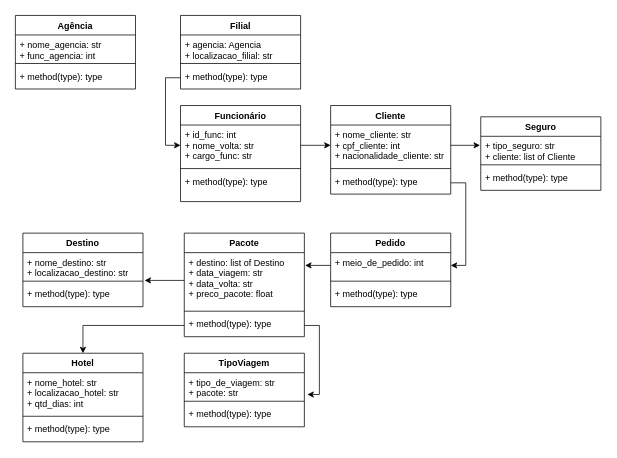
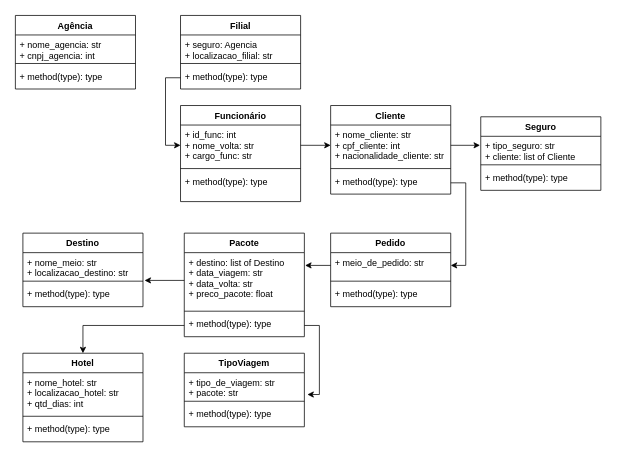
  <mxCell id="0" />
  <mxCell id="1" parent="0" />
  <mxCell id="2" value="Agência" style="swimlane;fontStyle=1;align=center;verticalAlign=top;childLayout=stackLayout;horizontal=1;startSize=26;horizontalStack=0;resizeParent=1;resizeParentMax=0;resizeLast=0;collapsible=1;marginBottom=0;" vertex="1" parent="1"><mxGeometry x="20" y="20" width="160" height="98" as="geometry" /></mxCell>
- <mxCell id="3" value="+ nome_agencia: str&#10;+ func_agencia: int&#10;" style="text;strokeColor=none;fillColor=none;align=left;verticalAlign=top;spacingLeft=4;spacingRight=4;overflow=hidden;rotatable=0;points=[[0,0.5],[1,0.5]];portConstraint=eastwest;" vertex="1" parent="2"><mxGeometry y="26" width="160" height="34" as="geometry" /></mxCell>
+ <mxCell id="3" value="+ nome_agencia: str&#10;+ cnpj_agencia: int&#10;" style="text;strokeColor=none;fillColor=none;align=left;verticalAlign=top;spacingLeft=4;spacingRight=4;overflow=hidden;rotatable=0;points=[[0,0.5],[1,0.5]];portConstraint=eastwest;" vertex="1" parent="2"><mxGeometry y="26" width="160" height="34" as="geometry" /></mxCell>
  <mxCell id="4" value="" style="line;strokeWidth=1;fillColor=none;align=left;verticalAlign=middle;spacingTop=-1;spacingLeft=3;spacingRight=3;rotatable=0;labelPosition=right;points=[];portConstraint=eastwest;" vertex="1" parent="2"><mxGeometry y="60" width="160" height="8" as="geometry" /></mxCell>
  <mxCell id="5" value="+ method(type): type" style="text;strokeColor=none;fillColor=none;align=left;verticalAlign=top;spacingLeft=4;spacingRight=4;overflow=hidden;rotatable=0;points=[[0,0.5],[1,0.5]];portConstraint=eastwest;" vertex="1" parent="2"><mxGeometry y="68" width="160" height="30" as="geometry" /></mxCell>
  <mxCell id="6" value="Filial" style="swimlane;fontStyle=1;align=center;verticalAlign=top;childLayout=stackLayout;horizontal=1;startSize=26;horizontalStack=0;resizeParent=1;resizeParentMax=0;resizeLast=0;collapsible=1;marginBottom=0;" vertex="1" parent="1"><mxGeometry x="240" y="20" width="160" height="98" as="geometry" /></mxCell>
- <mxCell id="7" value="+ agencia: Agencia&#10;+ localizacao_filial: str&#10;" style="text;strokeColor=none;fillColor=none;align=left;verticalAlign=top;spacingLeft=4;spacingRight=4;overflow=hidden;rotatable=0;points=[[0,0.5],[1,0.5]];portConstraint=eastwest;" vertex="1" parent="6"><mxGeometry y="26" width="160" height="34" as="geometry" /></mxCell>
+ <mxCell id="7" value="+ seguro: Agencia&#10;+ localizacao_filial: str&#10;" style="text;strokeColor=none;fillColor=none;align=left;verticalAlign=top;spacingLeft=4;spacingRight=4;overflow=hidden;rotatable=0;points=[[0,0.5],[1,0.5]];portConstraint=eastwest;" vertex="1" parent="6"><mxGeometry y="26" width="160" height="34" as="geometry" /></mxCell>
  <mxCell id="8" value="" style="line;strokeWidth=1;fillColor=none;align=left;verticalAlign=middle;spacingTop=-1;spacingLeft=3;spacingRight=3;rotatable=0;labelPosition=right;points=[];portConstraint=eastwest;" vertex="1" parent="6"><mxGeometry y="60" width="160" height="8" as="geometry" /></mxCell>
  <mxCell id="9" value="+ method(type): type" style="text;strokeColor=none;fillColor=none;align=left;verticalAlign=top;spacingLeft=4;spacingRight=4;overflow=hidden;rotatable=0;points=[[0,0.5],[1,0.5]];portConstraint=eastwest;" vertex="1" parent="6"><mxGeometry y="68" width="160" height="30" as="geometry" /></mxCell>
  <mxCell id="10" value="Funcionário" style="swimlane;fontStyle=1;align=center;verticalAlign=top;childLayout=stackLayout;horizontal=1;startSize=26;horizontalStack=0;resizeParent=1;resizeParentMax=0;resizeLast=0;collapsible=1;marginBottom=0;" vertex="1" parent="1"><mxGeometry x="240" y="140" width="160" height="128" as="geometry" /></mxCell>
  <mxCell id="11" value="+ id_func: int&#10;+ nome_volta: str&#10;+ cargo_func: str&#10;" style="text;strokeColor=none;fillColor=none;align=left;verticalAlign=top;spacingLeft=4;spacingRight=4;overflow=hidden;rotatable=0;points=[[0,0.5],[1,0.5]];portConstraint=eastwest;" vertex="1" parent="10"><mxGeometry y="26" width="160" height="54" as="geometry" /></mxCell>
  <mxCell id="12" value="" style="line;strokeWidth=1;fillColor=none;align=left;verticalAlign=middle;spacingTop=-1;spacingLeft=3;spacingRight=3;rotatable=0;labelPosition=right;points=[];portConstraint=eastwest;" vertex="1" parent="10"><mxGeometry y="80" width="160" height="8" as="geometry" /></mxCell>
  <mxCell id="13" value="+ method(type): type" style="text;strokeColor=none;fillColor=none;align=left;verticalAlign=top;spacingLeft=4;spacingRight=4;overflow=hidden;rotatable=0;points=[[0,0.5],[1,0.5]];portConstraint=eastwest;" vertex="1" parent="10"><mxGeometry y="88" width="160" height="40" as="geometry" /></mxCell>
  <mxCell id="14" value="Cliente" style="swimlane;fontStyle=1;align=center;verticalAlign=top;childLayout=stackLayout;horizontal=1;startSize=26;horizontalStack=0;resizeParent=1;resizeParentMax=0;resizeLast=0;collapsible=1;marginBottom=0;" vertex="1" parent="1"><mxGeometry x="440" y="140" width="160" height="118" as="geometry" /></mxCell>
  <mxCell id="15" value="+ nome_cliente: str&#10;+ cpf_cliente: int&#10;+ nacionalidade_cliente: str&#10;" style="text;strokeColor=none;fillColor=none;align=left;verticalAlign=top;spacingLeft=4;spacingRight=4;overflow=hidden;rotatable=0;points=[[0,0.5],[1,0.5]];portConstraint=eastwest;" vertex="1" parent="14"><mxGeometry y="26" width="160" height="54" as="geometry" /></mxCell>
  <mxCell id="16" value="" style="line;strokeWidth=1;fillColor=none;align=left;verticalAlign=middle;spacingTop=-1;spacingLeft=3;spacingRight=3;rotatable=0;labelPosition=right;points=[];portConstraint=eastwest;" vertex="1" parent="14"><mxGeometry y="80" width="160" height="8" as="geometry" /></mxCell>
  <mxCell id="17" value="+ method(type): type" style="text;strokeColor=none;fillColor=none;align=left;verticalAlign=top;spacingLeft=4;spacingRight=4;overflow=hidden;rotatable=0;points=[[0,0.5],[1,0.5]];portConstraint=eastwest;" vertex="1" parent="14"><mxGeometry y="88" width="160" height="30" as="geometry" /></mxCell>
  <mxCell id="18" value="Seguro" style="swimlane;fontStyle=1;align=center;verticalAlign=top;childLayout=stackLayout;horizontal=1;startSize=26;horizontalStack=0;resizeParent=1;resizeParentMax=0;resizeLast=0;collapsible=1;marginBottom=0;" vertex="1" parent="1"><mxGeometry x="640" y="155" width="160" height="98" as="geometry" /></mxCell>
  <mxCell id="19" value="+ tipo_seguro: str&#10;+ cliente: list of Cliente&#10;" style="text;strokeColor=none;fillColor=none;align=left;verticalAlign=top;spacingLeft=4;spacingRight=4;overflow=hidden;rotatable=0;points=[[0,0.5],[1,0.5]];portConstraint=eastwest;" vertex="1" parent="18"><mxGeometry y="26" width="160" height="34" as="geometry" /></mxCell>
  <mxCell id="20" value="" style="line;strokeWidth=1;fillColor=none;align=left;verticalAlign=middle;spacingTop=-1;spacingLeft=3;spacingRight=3;rotatable=0;labelPosition=right;points=[];portConstraint=eastwest;" vertex="1" parent="18"><mxGeometry y="60" width="160" height="8" as="geometry" /></mxCell>
  <mxCell id="21" value="+ method(type): type" style="text;strokeColor=none;fillColor=none;align=left;verticalAlign=top;spacingLeft=4;spacingRight=4;overflow=hidden;rotatable=0;points=[[0,0.5],[1,0.5]];portConstraint=eastwest;" vertex="1" parent="18"><mxGeometry y="68" width="160" height="30" as="geometry" /></mxCell>
  <mxCell id="22" value="Pedido" style="swimlane;fontStyle=1;align=center;verticalAlign=top;childLayout=stackLayout;horizontal=1;startSize=26;horizontalStack=0;resizeParent=1;resizeParentMax=0;resizeLast=0;collapsible=1;marginBottom=0;" vertex="1" parent="1"><mxGeometry x="440" y="310" width="160" height="98" as="geometry" /></mxCell>
- <mxCell id="23" value="+ meio_de_pedido: int" style="text;strokeColor=none;fillColor=none;align=left;verticalAlign=top;spacingLeft=4;spacingRight=4;overflow=hidden;rotatable=0;points=[[0,0.5],[1,0.5]];portConstraint=eastwest;" vertex="1" parent="22"><mxGeometry y="26" width="160" height="34" as="geometry" /></mxCell>
+ <mxCell id="23" value="+ meio_de_pedido: str" style="text;strokeColor=none;fillColor=none;align=left;verticalAlign=top;spacingLeft=4;spacingRight=4;overflow=hidden;rotatable=0;points=[[0,0.5],[1,0.5]];portConstraint=eastwest;" vertex="1" parent="22"><mxGeometry y="26" width="160" height="34" as="geometry" /></mxCell>
  <mxCell id="24" value="" style="line;strokeWidth=1;fillColor=none;align=left;verticalAlign=middle;spacingTop=-1;spacingLeft=3;spacingRight=3;rotatable=0;labelPosition=right;points=[];portConstraint=eastwest;" vertex="1" parent="22"><mxGeometry y="60" width="160" height="8" as="geometry" /></mxCell>
  <mxCell id="25" value="+ method(type): type" style="text;strokeColor=none;fillColor=none;align=left;verticalAlign=top;spacingLeft=4;spacingRight=4;overflow=hidden;rotatable=0;points=[[0,0.5],[1,0.5]];portConstraint=eastwest;" vertex="1" parent="22"><mxGeometry y="68" width="160" height="30" as="geometry" /></mxCell>
  <mxCell id="26" value="Destino" style="swimlane;fontStyle=1;align=center;verticalAlign=top;childLayout=stackLayout;horizontal=1;startSize=26;horizontalStack=0;resizeParent=1;resizeParentMax=0;resizeLast=0;collapsible=1;marginBottom=0;" vertex="1" parent="1"><mxGeometry x="30" y="310" width="160" height="98" as="geometry" /></mxCell>
- <mxCell id="27" value="+ nome_destino: str&#10;+ localizacao_destino: str" style="text;strokeColor=none;fillColor=none;align=left;verticalAlign=top;spacingLeft=4;spacingRight=4;overflow=hidden;rotatable=0;points=[[0,0.5],[1,0.5]];portConstraint=eastwest;" vertex="1" parent="26"><mxGeometry y="26" width="160" height="34" as="geometry" /></mxCell>
+ <mxCell id="27" value="+ nome_meio: str&#10;+ localizacao_destino: str" style="text;strokeColor=none;fillColor=none;align=left;verticalAlign=top;spacingLeft=4;spacingRight=4;overflow=hidden;rotatable=0;points=[[0,0.5],[1,0.5]];portConstraint=eastwest;" vertex="1" parent="26"><mxGeometry y="26" width="160" height="34" as="geometry" /></mxCell>
  <mxCell id="28" value="" style="line;strokeWidth=1;fillColor=none;align=left;verticalAlign=middle;spacingTop=-1;spacingLeft=3;spacingRight=3;rotatable=0;labelPosition=right;points=[];portConstraint=eastwest;" vertex="1" parent="26"><mxGeometry y="60" width="160" height="8" as="geometry" /></mxCell>
  <mxCell id="29" value="+ method(type): type" style="text;strokeColor=none;fillColor=none;align=left;verticalAlign=top;spacingLeft=4;spacingRight=4;overflow=hidden;rotatable=0;points=[[0,0.5],[1,0.5]];portConstraint=eastwest;" vertex="1" parent="26"><mxGeometry y="68" width="160" height="30" as="geometry" /></mxCell>
  <mxCell id="30" value="Pacote" style="swimlane;fontStyle=1;align=center;verticalAlign=top;childLayout=stackLayout;horizontal=1;startSize=26;horizontalStack=0;resizeParent=1;resizeParentMax=0;resizeLast=0;collapsible=1;marginBottom=0;" vertex="1" parent="1"><mxGeometry x="245" y="310" width="160" height="138" as="geometry" /></mxCell>
  <mxCell id="31" value="+ destino: list of Destino&#10;+ data_viagem: str&#10;+ data_volta: str&#10;+ preco_pacote: float&#10;" style="text;strokeColor=none;fillColor=none;align=left;verticalAlign=top;spacingLeft=4;spacingRight=4;overflow=hidden;rotatable=0;points=[[0,0.5],[1,0.5]];portConstraint=eastwest;" vertex="1" parent="30"><mxGeometry y="26" width="160" height="74" as="geometry" /></mxCell>
  <mxCell id="32" value="" style="line;strokeWidth=1;fillColor=none;align=left;verticalAlign=middle;spacingTop=-1;spacingLeft=3;spacingRight=3;rotatable=0;labelPosition=right;points=[];portConstraint=eastwest;" vertex="1" parent="30"><mxGeometry y="100" width="160" height="8" as="geometry" /></mxCell>
  <mxCell id="33" value="+ method(type): type" style="text;strokeColor=none;fillColor=none;align=left;verticalAlign=top;spacingLeft=4;spacingRight=4;overflow=hidden;rotatable=0;points=[[0,0.5],[1,0.5]];portConstraint=eastwest;" vertex="1" parent="30"><mxGeometry y="108" width="160" height="30" as="geometry" /></mxCell>
  <mxCell id="34" value="Hotel" style="swimlane;fontStyle=1;align=center;verticalAlign=top;childLayout=stackLayout;horizontal=1;startSize=26;horizontalStack=0;resizeParent=1;resizeParentMax=0;resizeLast=0;collapsible=1;marginBottom=0;" vertex="1" parent="1"><mxGeometry x="30" y="470" width="160" height="118" as="geometry" /></mxCell>
  <mxCell id="35" value="+ nome_hotel: str&#10;+ localizacao_hotel: str&#10;+ qtd_dias: int&#10;" style="text;strokeColor=none;fillColor=none;align=left;verticalAlign=top;spacingLeft=4;spacingRight=4;overflow=hidden;rotatable=0;points=[[0,0.5],[1,0.5]];portConstraint=eastwest;" vertex="1" parent="34"><mxGeometry y="26" width="160" height="54" as="geometry" /></mxCell>
  <mxCell id="36" value="" style="line;strokeWidth=1;fillColor=none;align=left;verticalAlign=middle;spacingTop=-1;spacingLeft=3;spacingRight=3;rotatable=0;labelPosition=right;points=[];portConstraint=eastwest;" vertex="1" parent="34"><mxGeometry y="80" width="160" height="8" as="geometry" /></mxCell>
  <mxCell id="37" value="+ method(type): type" style="text;strokeColor=none;fillColor=none;align=left;verticalAlign=top;spacingLeft=4;spacingRight=4;overflow=hidden;rotatable=0;points=[[0,0.5],[1,0.5]];portConstraint=eastwest;" vertex="1" parent="34"><mxGeometry y="88" width="160" height="30" as="geometry" /></mxCell>
  <mxCell id="38" value="TipoViagem" style="swimlane;fontStyle=1;align=center;verticalAlign=top;childLayout=stackLayout;horizontal=1;startSize=26;horizontalStack=0;resizeParent=1;resizeParentMax=0;resizeLast=0;collapsible=1;marginBottom=0;" vertex="1" parent="1"><mxGeometry x="245" y="470" width="160" height="98" as="geometry" /></mxCell>
  <mxCell id="39" value="+ tipo_de_viagem: str&#10;+ pacote: str&#10;" style="text;strokeColor=none;fillColor=none;align=left;verticalAlign=top;spacingLeft=4;spacingRight=4;overflow=hidden;rotatable=0;points=[[0,0.5],[1,0.5]];portConstraint=eastwest;" vertex="1" parent="38"><mxGeometry y="26" width="160" height="34" as="geometry" /></mxCell>
  <mxCell id="40" value="" style="line;strokeWidth=1;fillColor=none;align=left;verticalAlign=middle;spacingTop=-1;spacingLeft=3;spacingRight=3;rotatable=0;labelPosition=right;points=[];portConstraint=eastwest;" vertex="1" parent="38"><mxGeometry y="60" width="160" height="8" as="geometry" /></mxCell>
  <mxCell id="41" value="+ method(type): type" style="text;strokeColor=none;fillColor=none;align=left;verticalAlign=top;spacingLeft=4;spacingRight=4;overflow=hidden;rotatable=0;points=[[0,0.5],[1,0.5]];portConstraint=eastwest;" vertex="1" parent="38"><mxGeometry y="68" width="160" height="30" as="geometry" /></mxCell>
  <mxCell id="42" style="edgeStyle=orthogonalEdgeStyle;rounded=0;orthogonalLoop=1;jettySize=auto;html=1;exitX=0;exitY=0.5;exitDx=0;exitDy=0;entryX=0;entryY=0.5;entryDx=0;entryDy=0;" edge="1" parent="1" source="9" target="11"><mxGeometry relative="1" as="geometry" /></mxCell>
  <mxCell id="43" style="edgeStyle=orthogonalEdgeStyle;rounded=0;orthogonalLoop=1;jettySize=auto;html=1;" edge="1" parent="1" source="11" target="15"><mxGeometry relative="1" as="geometry" /></mxCell>
  <mxCell id="44" style="edgeStyle=orthogonalEdgeStyle;rounded=0;orthogonalLoop=1;jettySize=auto;html=1;exitX=1;exitY=0.5;exitDx=0;exitDy=0;entryX=-0.006;entryY=0.324;entryDx=0;entryDy=0;entryPerimeter=0;" edge="1" parent="1" source="15" target="19"><mxGeometry relative="1" as="geometry" /></mxCell>
  <mxCell id="45" style="edgeStyle=orthogonalEdgeStyle;rounded=0;orthogonalLoop=1;jettySize=auto;html=1;exitX=1;exitY=0.5;exitDx=0;exitDy=0;entryX=1;entryY=0.5;entryDx=0;entryDy=0;" edge="1" parent="1" source="17" target="23"><mxGeometry relative="1" as="geometry" /></mxCell>
  <mxCell id="46" style="edgeStyle=orthogonalEdgeStyle;rounded=0;orthogonalLoop=1;jettySize=auto;html=1;exitX=0;exitY=0.5;exitDx=0;exitDy=0;entryX=1.006;entryY=0.23;entryDx=0;entryDy=0;entryPerimeter=0;" edge="1" parent="1" source="23" target="31"><mxGeometry relative="1" as="geometry" /></mxCell>
  <mxCell id="47" style="edgeStyle=orthogonalEdgeStyle;rounded=0;orthogonalLoop=1;jettySize=auto;html=1;exitX=0;exitY=0.5;exitDx=0;exitDy=0;entryX=1.013;entryY=1.088;entryDx=0;entryDy=0;entryPerimeter=0;" edge="1" parent="1" source="31" target="27"><mxGeometry relative="1" as="geometry" /></mxCell>
  <mxCell id="48" style="edgeStyle=orthogonalEdgeStyle;rounded=0;orthogonalLoop=1;jettySize=auto;html=1;exitX=0;exitY=0.5;exitDx=0;exitDy=0;entryX=0.5;entryY=0;entryDx=0;entryDy=0;" edge="1" parent="1" source="33" target="34"><mxGeometry relative="1" as="geometry" /></mxCell>
  <mxCell id="49" style="edgeStyle=orthogonalEdgeStyle;rounded=0;orthogonalLoop=1;jettySize=auto;html=1;exitX=1;exitY=0.5;exitDx=0;exitDy=0;entryX=1.025;entryY=0.853;entryDx=0;entryDy=0;entryPerimeter=0;" edge="1" parent="1" source="33" target="39"><mxGeometry relative="1" as="geometry" /></mxCell>
